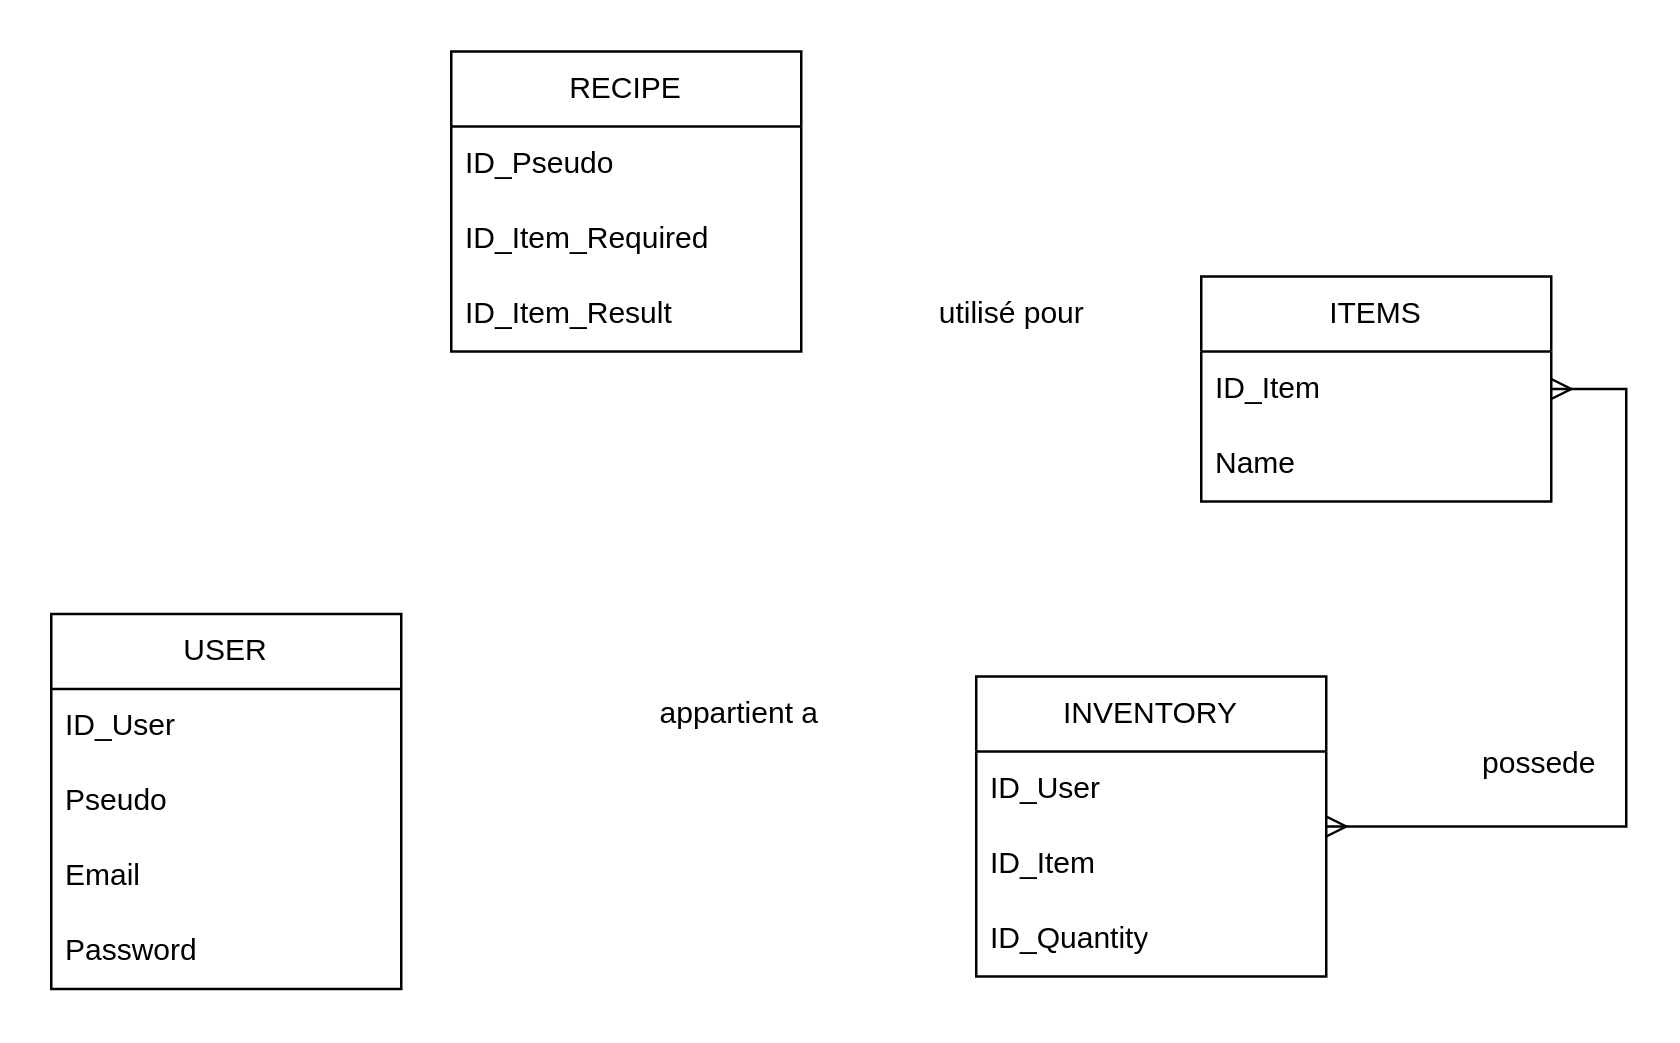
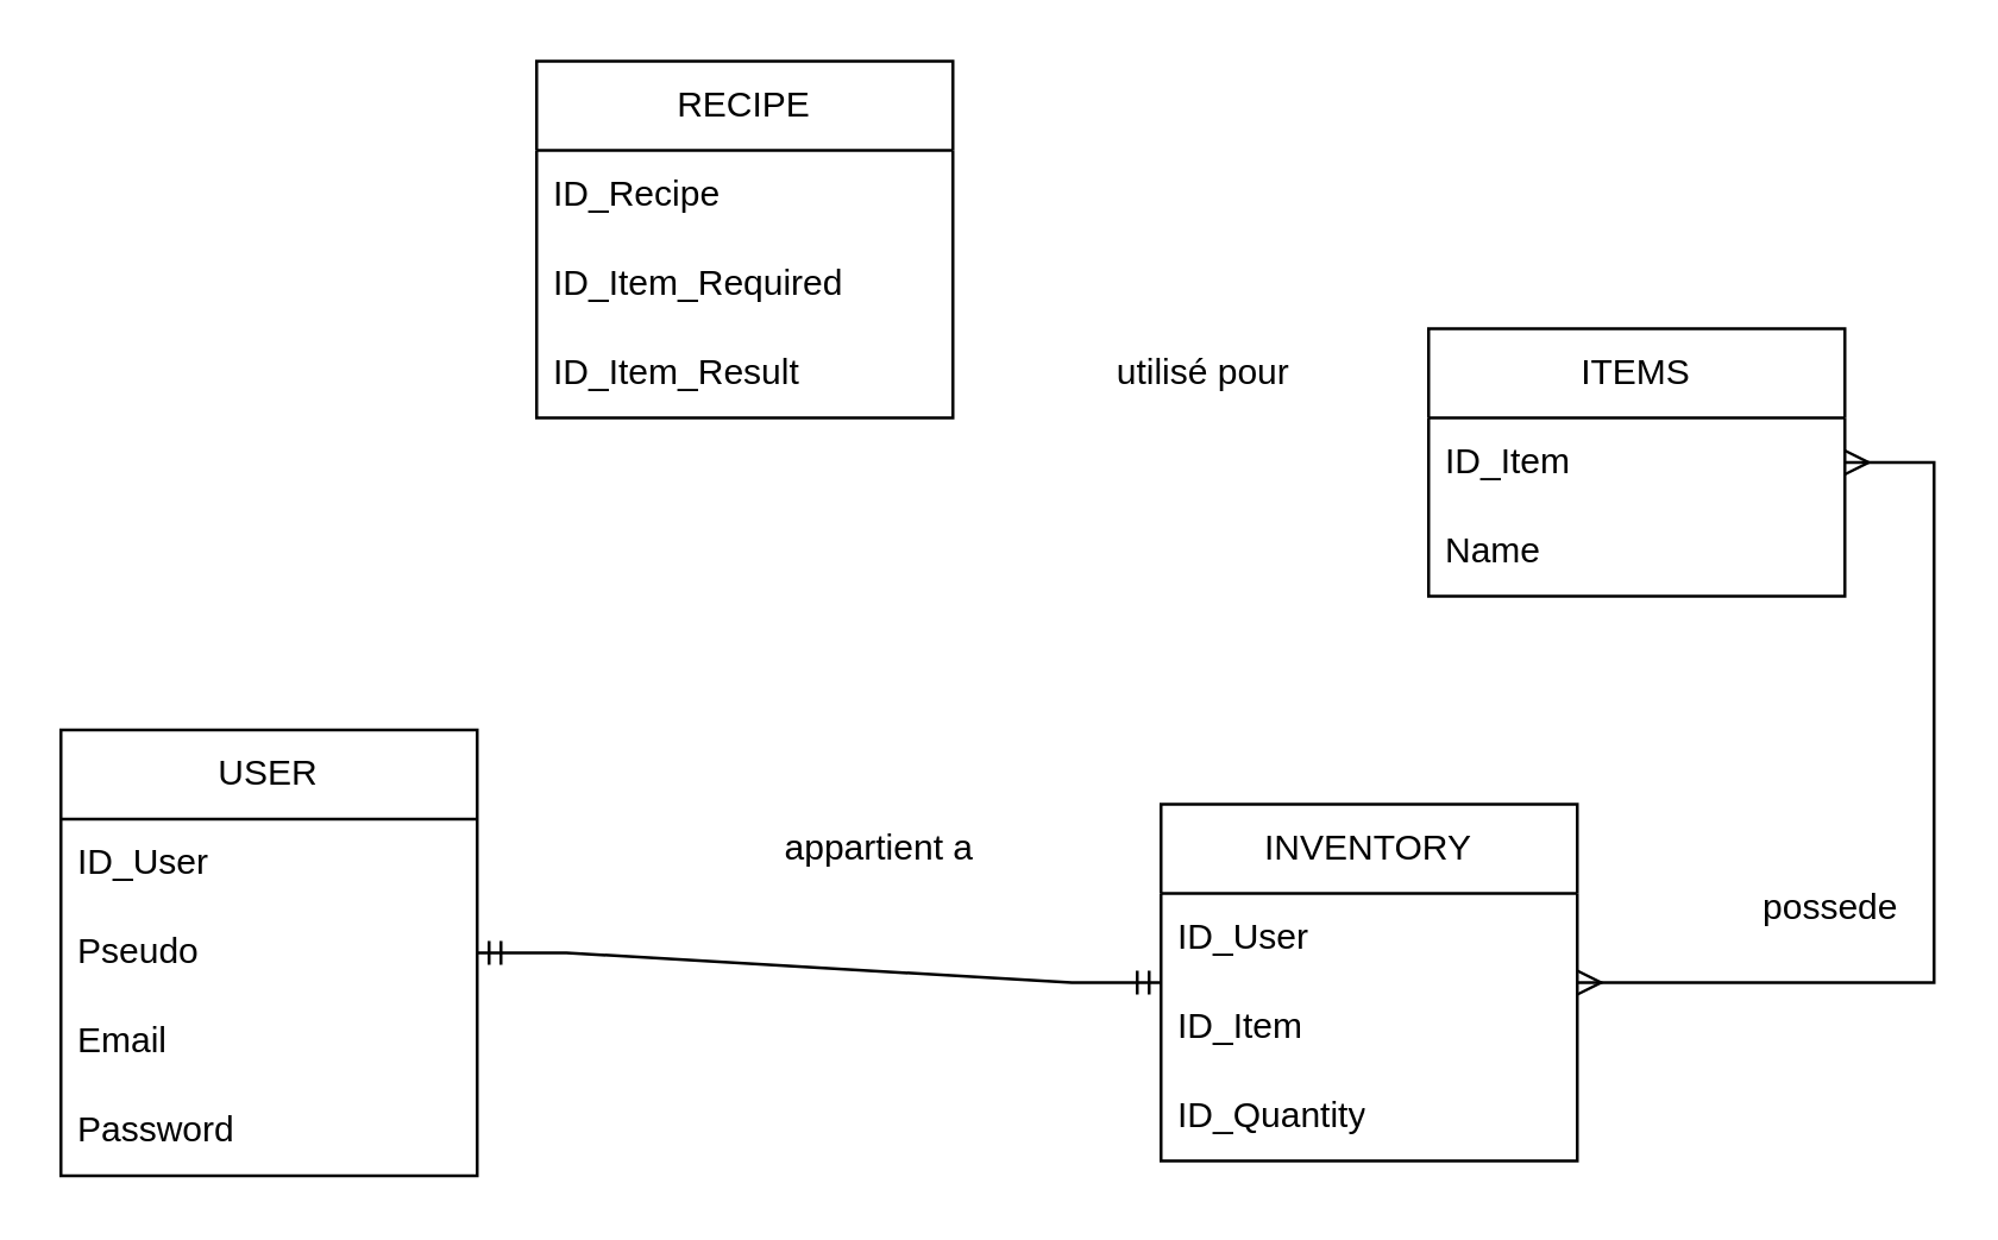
  <mxCell id="0" />
  <mxCell id="1" parent="0" />
  <mxCell id="2" value="&lt;div&gt;ITEMS&lt;/div&gt;" style="swimlane;fontStyle=0;childLayout=stackLayout;horizontal=1;startSize=30;horizontalStack=0;resizeParent=1;resizeParentMax=0;resizeLast=0;collapsible=1;marginBottom=0;whiteSpace=wrap;html=1;" vertex="1" parent="1"><mxGeometry x="480" y="110" width="140" height="90" as="geometry" /></mxCell>
  <mxCell id="3" value="&lt;div&gt;ID_Item&lt;/div&gt;" style="text;strokeColor=none;fillColor=none;align=left;verticalAlign=middle;spacingLeft=4;spacingRight=4;overflow=hidden;points=[[0,0.5],[1,0.5]];portConstraint=eastwest;rotatable=0;whiteSpace=wrap;html=1;" vertex="1" parent="2"><mxGeometry y="30" width="140" height="30" as="geometry" /></mxCell>
  <mxCell id="4" value="Name" style="text;strokeColor=none;fillColor=none;align=left;verticalAlign=middle;spacingLeft=4;spacingRight=4;overflow=hidden;points=[[0,0.5],[1,0.5]];portConstraint=eastwest;rotatable=0;whiteSpace=wrap;html=1;" vertex="1" parent="2"><mxGeometry y="60" width="140" height="30" as="geometry" /></mxCell>
  <mxCell id="5" value="RECIPE" style="swimlane;fontStyle=0;childLayout=stackLayout;horizontal=1;startSize=30;horizontalStack=0;resizeParent=1;resizeParentMax=0;resizeLast=0;collapsible=1;marginBottom=0;whiteSpace=wrap;html=1;" vertex="1" parent="1"><mxGeometry x="180" y="20" width="140" height="120" as="geometry" /></mxCell>
- <mxCell id="6" value="ID_Pseudo" style="text;strokeColor=none;fillColor=none;align=left;verticalAlign=middle;spacingLeft=4;spacingRight=4;overflow=hidden;points=[[0,0.5],[1,0.5]];portConstraint=eastwest;rotatable=0;whiteSpace=wrap;html=1;" vertex="1" parent="5"><mxGeometry y="30" width="140" height="30" as="geometry" /></mxCell>
+ <mxCell id="6" value="ID_Recipe" style="text;strokeColor=none;fillColor=none;align=left;verticalAlign=middle;spacingLeft=4;spacingRight=4;overflow=hidden;points=[[0,0.5],[1,0.5]];portConstraint=eastwest;rotatable=0;whiteSpace=wrap;html=1;" vertex="1" parent="5"><mxGeometry y="30" width="140" height="30" as="geometry" /></mxCell>
  <mxCell id="7" value="ID_Item_Required" style="text;strokeColor=none;fillColor=none;align=left;verticalAlign=middle;spacingLeft=4;spacingRight=4;overflow=hidden;points=[[0,0.5],[1,0.5]];portConstraint=eastwest;rotatable=0;whiteSpace=wrap;html=1;" vertex="1" parent="5"><mxGeometry y="60" width="140" height="30" as="geometry" /></mxCell>
  <mxCell id="8" value="&lt;div&gt;ID_Item_Result&lt;/div&gt;" style="text;strokeColor=none;fillColor=none;align=left;verticalAlign=middle;spacingLeft=4;spacingRight=4;overflow=hidden;points=[[0,0.5],[1,0.5]];portConstraint=eastwest;rotatable=0;whiteSpace=wrap;html=1;" vertex="1" parent="5"><mxGeometry y="90" width="140" height="30" as="geometry" /></mxCell>
  <mxCell id="9" value="INVENTORY" style="swimlane;fontStyle=0;childLayout=stackLayout;horizontal=1;startSize=30;horizontalStack=0;resizeParent=1;resizeParentMax=0;resizeLast=0;collapsible=1;marginBottom=0;whiteSpace=wrap;html=1;" vertex="1" parent="1"><mxGeometry x="390" y="270" width="140" height="120" as="geometry" /></mxCell>
  <mxCell id="10" value="ID_User" style="text;strokeColor=none;fillColor=none;align=left;verticalAlign=middle;spacingLeft=4;spacingRight=4;overflow=hidden;points=[[0,0.5],[1,0.5]];portConstraint=eastwest;rotatable=0;whiteSpace=wrap;html=1;" vertex="1" parent="9"><mxGeometry y="30" width="140" height="30" as="geometry" /></mxCell>
  <mxCell id="11" value="ID_Item" style="text;strokeColor=none;fillColor=none;align=left;verticalAlign=middle;spacingLeft=4;spacingRight=4;overflow=hidden;points=[[0,0.5],[1,0.5]];portConstraint=eastwest;rotatable=0;whiteSpace=wrap;html=1;" vertex="1" parent="9"><mxGeometry y="60" width="140" height="30" as="geometry" /></mxCell>
  <mxCell id="12" value="&lt;div&gt;ID_Quantity&lt;/div&gt;" style="text;strokeColor=none;fillColor=none;align=left;verticalAlign=middle;spacingLeft=4;spacingRight=4;overflow=hidden;points=[[0,0.5],[1,0.5]];portConstraint=eastwest;rotatable=0;whiteSpace=wrap;html=1;" vertex="1" parent="9"><mxGeometry y="90" width="140" height="30" as="geometry" /></mxCell>
  <mxCell id="13" value="USER" style="swimlane;fontStyle=0;childLayout=stackLayout;horizontal=1;startSize=30;horizontalStack=0;resizeParent=1;resizeParentMax=0;resizeLast=0;collapsible=1;marginBottom=0;whiteSpace=wrap;html=1;" vertex="1" parent="1"><mxGeometry x="20" y="245" width="140" height="150" as="geometry" /></mxCell>
  <mxCell id="14" value="ID_User" style="text;strokeColor=none;fillColor=none;align=left;verticalAlign=middle;spacingLeft=4;spacingRight=4;overflow=hidden;points=[[0,0.5],[1,0.5]];portConstraint=eastwest;rotatable=0;whiteSpace=wrap;html=1;" vertex="1" parent="13"><mxGeometry y="30" width="140" height="30" as="geometry" /></mxCell>
  <mxCell id="15" value="Pseudo" style="text;strokeColor=none;fillColor=none;align=left;verticalAlign=middle;spacingLeft=4;spacingRight=4;overflow=hidden;points=[[0,0.5],[1,0.5]];portConstraint=eastwest;rotatable=0;whiteSpace=wrap;html=1;" vertex="1" parent="13"><mxGeometry y="60" width="140" height="30" as="geometry" /></mxCell>
  <mxCell id="16" value="Email" style="text;strokeColor=none;fillColor=none;align=left;verticalAlign=middle;spacingLeft=4;spacingRight=4;overflow=hidden;points=[[0,0.5],[1,0.5]];portConstraint=eastwest;rotatable=0;whiteSpace=wrap;html=1;" vertex="1" parent="13"><mxGeometry y="90" width="140" height="30" as="geometry" /></mxCell>
  <mxCell id="17" value="Password" style="text;strokeColor=none;fillColor=none;align=left;verticalAlign=middle;spacingLeft=4;spacingRight=4;overflow=hidden;points=[[0,0.5],[1,0.5]];portConstraint=eastwest;rotatable=0;whiteSpace=wrap;html=1;" vertex="1" parent="13"><mxGeometry y="120" width="140" height="30" as="geometry" /></mxCell>
+ <mxCell id="18" value="" style="edgeStyle=entityRelationEdgeStyle;fontSize=12;html=1;endArrow=ERmandOne;startArrow=ERmandOne;rounded=0;" edge="1" parent="1" source="13" target="9"><mxGeometry width="100" height="100" relative="1" as="geometry"><mxPoint x="320" y="170" as="sourcePoint" /><mxPoint x="420" y="70" as="targetPoint" /></mxGeometry></mxCell>
  <mxCell id="19" value="" style="edgeStyle=entityRelationEdgeStyle;fontSize=12;html=1;endArrow=ERmany;startArrow=ERmany;rounded=0;" edge="1" parent="1" source="2" target="9"><mxGeometry width="100" height="100" relative="1" as="geometry"><mxPoint x="320" y="170" as="sourcePoint" /><mxPoint x="420" y="70" as="targetPoint" /></mxGeometry></mxCell>
  <mxCell id="20" value="&lt;div&gt;possede&lt;/div&gt;" style="text;html=1;align=center;verticalAlign=middle;resizable=0;points=[];autosize=1;strokeColor=none;fillColor=none;" vertex="1" parent="1"><mxGeometry x="580" y="290" width="70" height="30" as="geometry" /></mxCell>
  <mxCell id="21" value="utilisé pour" style="text;html=1;align=center;verticalAlign=middle;resizable=0;points=[];autosize=1;strokeColor=none;fillColor=none;" vertex="1" parent="1"><mxGeometry x="364" y="110" width="80" height="30" as="geometry" /></mxCell>
  <mxCell id="22" value="appartient a" style="text;html=1;align=center;verticalAlign=middle;resizable=0;points=[];autosize=1;strokeColor=none;fillColor=none;" vertex="1" parent="1"><mxGeometry x="250" y="270" width="90" height="30" as="geometry" /></mxCell>
